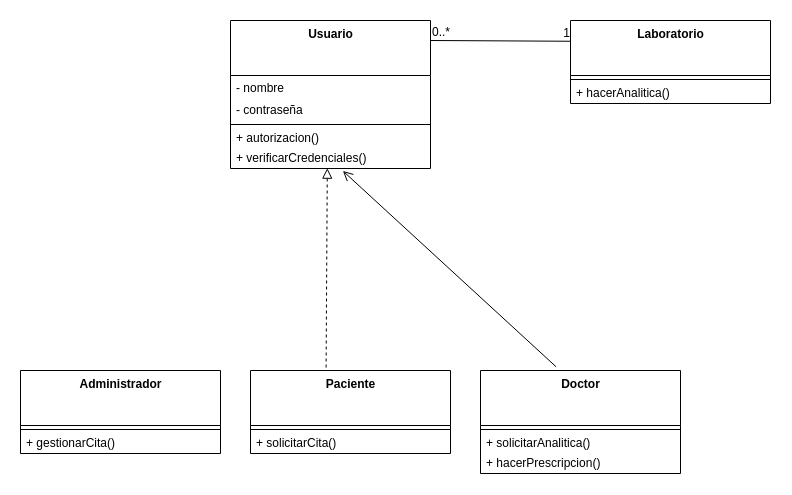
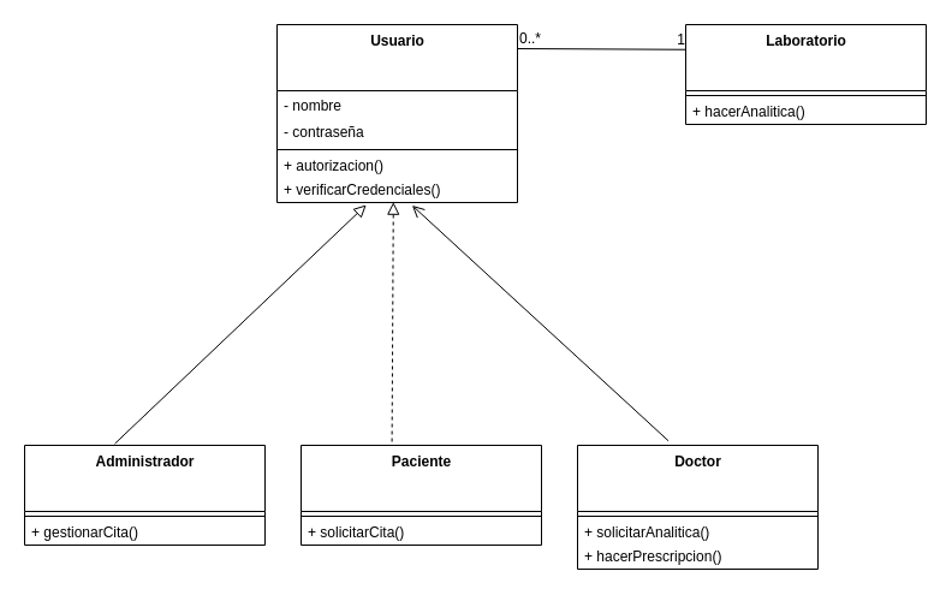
  <mxCell id="0" />
  <mxCell id="1" parent="0" />
  <mxCell id="2" value="Usuario" style="swimlane;fontStyle=1;align=center;verticalAlign=top;childLayout=stackLayout;horizontal=1;startSize=55;horizontalStack=0;resizeParent=1;resizeParentMax=0;resizeLast=0;collapsible=0;marginBottom=0;html=1;fillColor=none;strokeColor=#000000;fontColor=#000000;" parent="1" vertex="1"><mxGeometry x="230" y="20" width="200" height="148" as="geometry" /></mxCell>
  <mxCell id="3" value="- nombre" style="text;html=1;strokeColor=none;fillColor=none;align=left;verticalAlign=middle;spacingLeft=4;spacingRight=4;overflow=hidden;rotatable=0;points=[[0,0.5],[1,0.5]];portConstraint=eastwest;fontColor=#000000;" parent="2" vertex="1"><mxGeometry y="55" width="200" height="25" as="geometry" /></mxCell>
  <mxCell id="4" value="- contraseña" style="text;html=1;strokeColor=none;fillColor=none;align=left;verticalAlign=middle;spacingLeft=4;spacingRight=4;overflow=hidden;rotatable=0;points=[[0,0.5],[1,0.5]];portConstraint=eastwest;fontColor=#000000;" parent="2" vertex="1"><mxGeometry y="80" width="200" height="20" as="geometry" /></mxCell>
  <mxCell id="5" value="" style="line;strokeWidth=1;fillColor=none;align=left;verticalAlign=middle;spacingTop=-1;spacingLeft=3;spacingRight=3;rotatable=0;labelPosition=right;points=[];portConstraint=eastwest;fontColor=#000000;strokeColor=#000000;" parent="2" vertex="1"><mxGeometry y="100" width="200" height="8" as="geometry" /></mxCell>
  <mxCell id="6" value="+ autorizacion()" style="text;html=1;strokeColor=none;fillColor=none;align=left;verticalAlign=middle;spacingLeft=4;spacingRight=4;overflow=hidden;rotatable=0;points=[[0,0.5],[1,0.5]];portConstraint=eastwest;fontColor=#000000;" parent="2" vertex="1"><mxGeometry y="108" width="200" height="20" as="geometry" /></mxCell>
  <mxCell id="7" value="+ verificarCredenciales()" style="text;html=1;strokeColor=none;fillColor=none;align=left;verticalAlign=middle;spacingLeft=4;spacingRight=4;overflow=hidden;rotatable=0;points=[[0,0.5],[1,0.5]];portConstraint=eastwest;fontColor=#000000;" parent="2" vertex="1"><mxGeometry y="128" width="200" height="20" as="geometry" /></mxCell>
  <mxCell id="8" value="Laboratorio" style="swimlane;fontStyle=1;align=center;verticalAlign=top;childLayout=stackLayout;horizontal=1;startSize=55;horizontalStack=0;resizeParent=1;resizeParentMax=0;resizeLast=0;collapsible=0;marginBottom=0;html=1;fillColor=none;strokeColor=#000000;fontColor=#000000;" parent="1" vertex="1"><mxGeometry x="570" y="20" width="200" height="83" as="geometry" /></mxCell>
  <mxCell id="9" value="" style="line;strokeWidth=1;fillColor=none;align=left;verticalAlign=middle;spacingTop=-1;spacingLeft=3;spacingRight=3;rotatable=0;labelPosition=right;points=[];portConstraint=eastwest;fontColor=#000000;strokeColor=#000000;" parent="8" vertex="1"><mxGeometry y="55" width="200" height="8" as="geometry" /></mxCell>
  <mxCell id="10" value="+ hacerAnalitica()" style="text;html=1;strokeColor=none;fillColor=none;align=left;verticalAlign=middle;spacingLeft=4;spacingRight=4;overflow=hidden;rotatable=0;points=[[0,0.5],[1,0.5]];portConstraint=eastwest;fontColor=#000000;" parent="8" vertex="1"><mxGeometry y="63" width="200" height="20" as="geometry" /></mxCell>
  <mxCell id="11" value="" style="endArrow=none;html=1;rounded=0;align=center;verticalAlign=top;endFill=0;labelBackgroundColor=none;strokeColor=#000000;entryX=0;entryY=0.25;entryDx=0;entryDy=0;fontColor=#000000;" parent="1" target="8" edge="1"><mxGeometry relative="1" as="geometry"><mxPoint x="430" y="40" as="sourcePoint" /><mxPoint x="550" y="230" as="targetPoint" /></mxGeometry></mxCell>
  <mxCell id="12" value="0..*" style="resizable=0;html=1;align=left;verticalAlign=bottom;labelBackgroundColor=none;fontColor=#000000;" parent="11" connectable="0" vertex="1"><mxGeometry x="-1" relative="1" as="geometry" /></mxCell>
  <mxCell id="13" value="1" style="resizable=0;html=1;align=right;verticalAlign=bottom;labelBackgroundColor=none;fontColor=#000000;" parent="11" connectable="0" vertex="1"><mxGeometry x="1" relative="1" as="geometry" /></mxCell>
  <mxCell id="14" value="Administrador" style="swimlane;fontStyle=1;align=center;verticalAlign=top;childLayout=stackLayout;horizontal=1;startSize=55;horizontalStack=0;resizeParent=1;resizeParentMax=0;resizeLast=0;collapsible=0;marginBottom=0;html=1;fillColor=none;strokeColor=#000000;fontColor=#000000;" parent="1" vertex="1"><mxGeometry x="20" y="370" width="200" height="83" as="geometry" /></mxCell>
  <mxCell id="15" value="" style="line;strokeWidth=1;fillColor=none;align=left;verticalAlign=middle;spacingTop=-1;spacingLeft=3;spacingRight=3;rotatable=0;labelPosition=right;points=[];portConstraint=eastwest;fontColor=#000000;strokeColor=#000000;" parent="14" vertex="1"><mxGeometry y="55" width="200" height="8" as="geometry" /></mxCell>
  <mxCell id="16" value="+ gestionarCita()" style="text;html=1;strokeColor=none;fillColor=none;align=left;verticalAlign=middle;spacingLeft=4;spacingRight=4;overflow=hidden;rotatable=0;points=[[0,0.5],[1,0.5]];portConstraint=eastwest;fontColor=#000000;" parent="14" vertex="1"><mxGeometry y="63" width="200" height="20" as="geometry" /></mxCell>
  <mxCell id="17" value="Paciente" style="swimlane;fontStyle=1;align=center;verticalAlign=top;childLayout=stackLayout;horizontal=1;startSize=55;horizontalStack=0;resizeParent=1;resizeParentMax=0;resizeLast=0;collapsible=0;marginBottom=0;html=1;fillColor=none;strokeColor=#000000;fontColor=#000000;" parent="1" vertex="1"><mxGeometry x="250" y="370" width="200" height="83" as="geometry" /></mxCell>
  <mxCell id="18" value="" style="line;strokeWidth=1;fillColor=none;align=left;verticalAlign=middle;spacingTop=-1;spacingLeft=3;spacingRight=3;rotatable=0;labelPosition=right;points=[];portConstraint=eastwest;fontColor=#000000;strokeColor=#000000;" parent="17" vertex="1"><mxGeometry y="55" width="200" height="8" as="geometry" /></mxCell>
  <mxCell id="19" value="+ solicitarCita()" style="text;html=1;strokeColor=none;fillColor=none;align=left;verticalAlign=middle;spacingLeft=4;spacingRight=4;overflow=hidden;rotatable=0;points=[[0,0.5],[1,0.5]];portConstraint=eastwest;fontColor=#000000;" parent="17" vertex="1"><mxGeometry y="63" width="200" height="20" as="geometry" /></mxCell>
+ <mxCell id="20" value="" style="endArrow=block;html=1;rounded=0;align=center;verticalAlign=bottom;endFill=0;labelBackgroundColor=none;endSize=8;strokeColor=#000000;exitX=0.375;exitY=-0.016;exitDx=0;exitDy=0;exitPerimeter=0;entryX=0.371;entryY=1.099;entryDx=0;entryDy=0;entryPerimeter=0;" parent="1" source="14" target="7" edge="1"><mxGeometry relative="1" as="geometry"><mxPoint x="460" y="150" as="sourcePoint" /><mxPoint x="310" y="180" as="targetPoint" /></mxGeometry></mxCell>
  <mxCell id="21" value="" style="endArrow=block;html=1;rounded=0;align=center;verticalAlign=bottom;endFill=0;labelBackgroundColor=none;endSize=8;strokeColor=#000000;exitX=0.378;exitY=-0.036;exitDx=0;exitDy=0;exitPerimeter=0;entryX=0.484;entryY=0.984;entryDx=0;entryDy=0;entryPerimeter=0;dashed=1;" parent="1" source="17" target="7" edge="1"><mxGeometry relative="1" as="geometry"><mxPoint x="155" y="378.352" as="sourcePoint" /><mxPoint x="326.4" y="189" as="targetPoint" /></mxGeometry></mxCell>
  <mxCell id="22" value="Doctor" style="swimlane;fontStyle=1;align=center;verticalAlign=top;childLayout=stackLayout;horizontal=1;startSize=55;horizontalStack=0;resizeParent=1;resizeParentMax=0;resizeLast=0;collapsible=0;marginBottom=0;html=1;fillColor=none;strokeColor=#000000;fontColor=#000000;" vertex="1" parent="1"><mxGeometry x="480" y="370" width="200" height="103" as="geometry" /></mxCell>
  <mxCell id="23" value="" style="line;strokeWidth=1;fillColor=none;align=left;verticalAlign=middle;spacingTop=-1;spacingLeft=3;spacingRight=3;rotatable=0;labelPosition=right;points=[];portConstraint=eastwest;fontColor=#000000;strokeColor=#000000;" vertex="1" parent="22"><mxGeometry y="55" width="200" height="8" as="geometry" /></mxCell>
  <mxCell id="24" value="+ solicitarAnalitica()" style="text;html=1;strokeColor=none;fillColor=none;align=left;verticalAlign=middle;spacingLeft=4;spacingRight=4;overflow=hidden;rotatable=0;points=[[0,0.5],[1,0.5]];portConstraint=eastwest;fontColor=#000000;" vertex="1" parent="22"><mxGeometry y="63" width="200" height="20" as="geometry" /></mxCell>
  <mxCell id="25" value="+ hacerPrescripcion()" style="text;html=1;strokeColor=none;fillColor=none;align=left;verticalAlign=middle;spacingLeft=4;spacingRight=4;overflow=hidden;rotatable=0;points=[[0,0.5],[1,0.5]];portConstraint=eastwest;fontColor=#000000;" vertex="1" parent="22"><mxGeometry y="83" width="200" height="20" as="geometry" /></mxCell>
  <mxCell id="26" value="" style="endArrow=open;html=1;rounded=0;align=center;verticalAlign=bottom;endFill=0;labelBackgroundColor=none;endSize=8;strokeColor=#000000;exitX=0.378;exitY=-0.036;exitDx=0;exitDy=0;exitPerimeter=0;entryX=0.562;entryY=1.122;entryDx=0;entryDy=0;entryPerimeter=0;" edge="1" parent="1" source="22" target="7"><mxGeometry relative="1" as="geometry"><mxPoint x="385" y="378.352" as="sourcePoint" /><mxPoint x="344.637" y="188" as="targetPoint" /></mxGeometry></mxCell>
